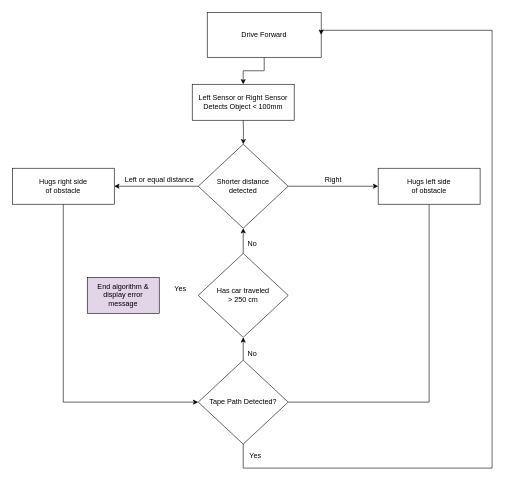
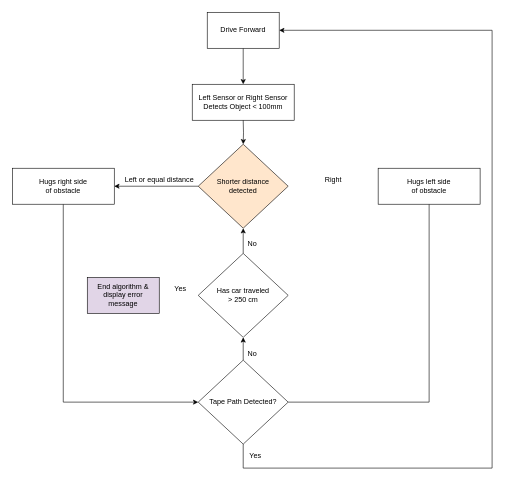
  <mxCell id="0" />
  <mxCell id="1" parent="0" />
  <mxCell id="2" value="" style="edgeStyle=orthogonalEdgeStyle;rounded=0;orthogonalLoop=1;jettySize=auto;html=1;" edge="1" parent="1" source="3" target="4"><mxGeometry relative="1" as="geometry" /></mxCell>
- <mxCell id="3" value="Drive Forward" style="rounded=0;whiteSpace=wrap;html=1;" vertex="1" parent="1"><mxGeometry x="345" y="20" width="190" height="75" as="geometry" /></mxCell>
+ <mxCell id="3" value="Drive Forward" style="rounded=0;whiteSpace=wrap;html=1;" vertex="1" parent="1"><mxGeometry x="345" y="20" width="120" height="60" as="geometry" /></mxCell>
  <mxCell id="4" value="&lt;div&gt;Left Sensor or Right Sensor&lt;/div&gt;&lt;div&gt;Detects Object &amp;lt; 100mm&lt;br&gt;&lt;/div&gt;" style="rounded=0;whiteSpace=wrap;html=1;" vertex="1" parent="1"><mxGeometry x="320" y="140" width="170" height="60" as="geometry" /></mxCell>
  <mxCell id="5" value="" style="edgeStyle=orthogonalEdgeStyle;rounded=0;orthogonalLoop=1;jettySize=auto;html=1;entryX=0.5;entryY=0;entryDx=0;entryDy=0;" edge="1" parent="1" target="14"><mxGeometry relative="1" as="geometry"><mxPoint x="405" y="200" as="sourcePoint" /><mxPoint x="405" y="270" as="targetPoint" /></mxGeometry></mxCell>
- <mxCell id="6" value="" style="edgeStyle=orthogonalEdgeStyle;rounded=0;orthogonalLoop=1;jettySize=auto;html=1;exitX=1;exitY=0.5;exitDx=0;exitDy=0;" edge="1" parent="1" source="14" target="11"><mxGeometry relative="1" as="geometry"><mxPoint x="450" y="310" as="sourcePoint" /></mxGeometry></mxCell>
  <mxCell id="7" value="" style="edgeStyle=orthogonalEdgeStyle;rounded=0;orthogonalLoop=1;jettySize=auto;html=1;exitX=0;exitY=0.5;exitDx=0;exitDy=0;" edge="1" parent="1" source="14" target="9"><mxGeometry relative="1" as="geometry"><mxPoint x="360" y="310" as="sourcePoint" /></mxGeometry></mxCell>
  <mxCell id="8" value="" style="edgeStyle=orthogonalEdgeStyle;rounded=0;orthogonalLoop=1;jettySize=auto;html=1;" edge="1" parent="1" source="9" target="17"><mxGeometry relative="1" as="geometry"><mxPoint x="320" y="550" as="targetPoint" /><Array as="points"><mxPoint x="105" y="670" /></Array></mxGeometry></mxCell>
  <mxCell id="9" value="&lt;div&gt;Hugs right side&lt;br&gt;&lt;/div&gt;&lt;div&gt;of obstacle&lt;br&gt;&lt;/div&gt;" style="rounded=0;whiteSpace=wrap;html=1;" vertex="1" parent="1"><mxGeometry x="20" y="280" width="170" height="60" as="geometry" /></mxCell>
  <mxCell id="10" value="" style="edgeStyle=orthogonalEdgeStyle;rounded=0;orthogonalLoop=1;jettySize=auto;html=1;entryX=1;entryY=0.5;entryDx=0;entryDy=0;endArrow=none;" edge="1" parent="1" source="11" target="17"><mxGeometry relative="1" as="geometry"><mxPoint x="490" y="550" as="targetPoint" /><Array as="points"><mxPoint x="715" y="670" /></Array></mxGeometry></mxCell>
  <mxCell id="11" value="&lt;div&gt;Hugs left side&lt;br&gt;&lt;/div&gt;&lt;div&gt;of obstacle&lt;br&gt;&lt;/div&gt;" style="rounded=0;whiteSpace=wrap;html=1;" vertex="1" parent="1"><mxGeometry x="630" y="280" width="170" height="60" as="geometry" /></mxCell>
  <mxCell id="12" value="Left or equal distance" style="text;html=1;align=center;verticalAlign=middle;resizable=0;points=[];;autosize=1;" vertex="1" parent="1"><mxGeometry x="200" y="290" width="130" height="20" as="geometry" /></mxCell>
  <mxCell id="13" value="Right" style="text;html=1;align=center;verticalAlign=middle;resizable=0;points=[];;autosize=1;" vertex="1" parent="1"><mxGeometry x="535" y="290" width="40" height="20" as="geometry" /></mxCell>
- <mxCell id="14" value="&lt;div&gt;Shorter distance &lt;br&gt;&lt;/div&gt;&lt;div&gt;detected &lt;br&gt;&lt;/div&gt;" style="rhombus;whiteSpace=wrap;html=1;" vertex="1" parent="1"><mxGeometry x="330" y="240" width="150" height="140" as="geometry" /></mxCell>
+ <mxCell id="14" value="&lt;div&gt;Shorter distance &lt;br&gt;&lt;/div&gt;&lt;div&gt;detected &lt;br&gt;&lt;/div&gt;" style="rhombus;whiteSpace=wrap;html=1;fillColor=#ffe6cc;" vertex="1" parent="1"><mxGeometry x="330" y="240" width="150" height="140" as="geometry" /></mxCell>
  <mxCell id="15" style="edgeStyle=orthogonalEdgeStyle;rounded=0;orthogonalLoop=1;jettySize=auto;html=1;exitX=0.5;exitY=0;exitDx=0;exitDy=0;entryX=0.5;entryY=1;entryDx=0;entryDy=0;" edge="1" parent="1" source="17" target="21"><mxGeometry relative="1" as="geometry"><mxPoint x="405" y="550" as="targetPoint" /></mxGeometry></mxCell>
  <mxCell id="16" style="edgeStyle=orthogonalEdgeStyle;rounded=0;orthogonalLoop=1;jettySize=auto;html=1;entryX=1;entryY=0.5;entryDx=0;entryDy=0;" edge="1" parent="1" source="17" target="3"><mxGeometry relative="1" as="geometry"><mxPoint x="920" y="710" as="targetPoint" /><Array as="points"><mxPoint x="405" y="780" /><mxPoint x="820" y="780" /><mxPoint x="820" y="50" /></Array></mxGeometry></mxCell>
  <mxCell id="17" value="Tape Path Detected?" style="rhombus;whiteSpace=wrap;html=1;" vertex="1" parent="1"><mxGeometry x="330" y="600" width="150" height="140" as="geometry" /></mxCell>
  <mxCell id="18" value="No" style="text;html=1;align=center;verticalAlign=middle;resizable=0;points=[];;autosize=1;" vertex="1" parent="1"><mxGeometry x="405" y="580" width="30" height="20" as="geometry" /></mxCell>
  <mxCell id="19" value="Yes" style="text;html=1;align=center;verticalAlign=middle;resizable=0;points=[];;autosize=1;" vertex="1" parent="1"><mxGeometry x="405" y="750" width="40" height="20" as="geometry" /></mxCell>
  <mxCell id="20" value="" style="edgeStyle=orthogonalEdgeStyle;rounded=0;orthogonalLoop=1;jettySize=auto;html=1;" edge="1" parent="1" source="21" target="14"><mxGeometry relative="1" as="geometry" /></mxCell>
  <mxCell id="21" value="&lt;div&gt;Has car traveled &lt;br&gt;&lt;/div&gt;&lt;div&gt;&amp;gt; 250 cm&lt;/div&gt;" style="rhombus;whiteSpace=wrap;html=1;" vertex="1" parent="1"><mxGeometry x="330" y="422" width="150" height="140" as="geometry" /></mxCell>
  <mxCell id="22" value="No" style="text;html=1;align=center;verticalAlign=middle;resizable=0;points=[];;autosize=1;" vertex="1" parent="1"><mxGeometry x="405" y="397" width="30" height="20" as="geometry" /></mxCell>
  <mxCell id="23" value="End algorithm &amp;amp; display error message" style="rounded=0;whiteSpace=wrap;html=1;fillColor=#e1d5e7;" vertex="1" parent="1"><mxGeometry x="145" y="462" width="120" height="60" as="geometry" /></mxCell>
  <mxCell id="24" value="Yes" style="text;html=1;align=center;verticalAlign=middle;resizable=0;points=[];;autosize=1;" vertex="1" parent="1"><mxGeometry x="280" y="472" width="40" height="20" as="geometry" /></mxCell>
